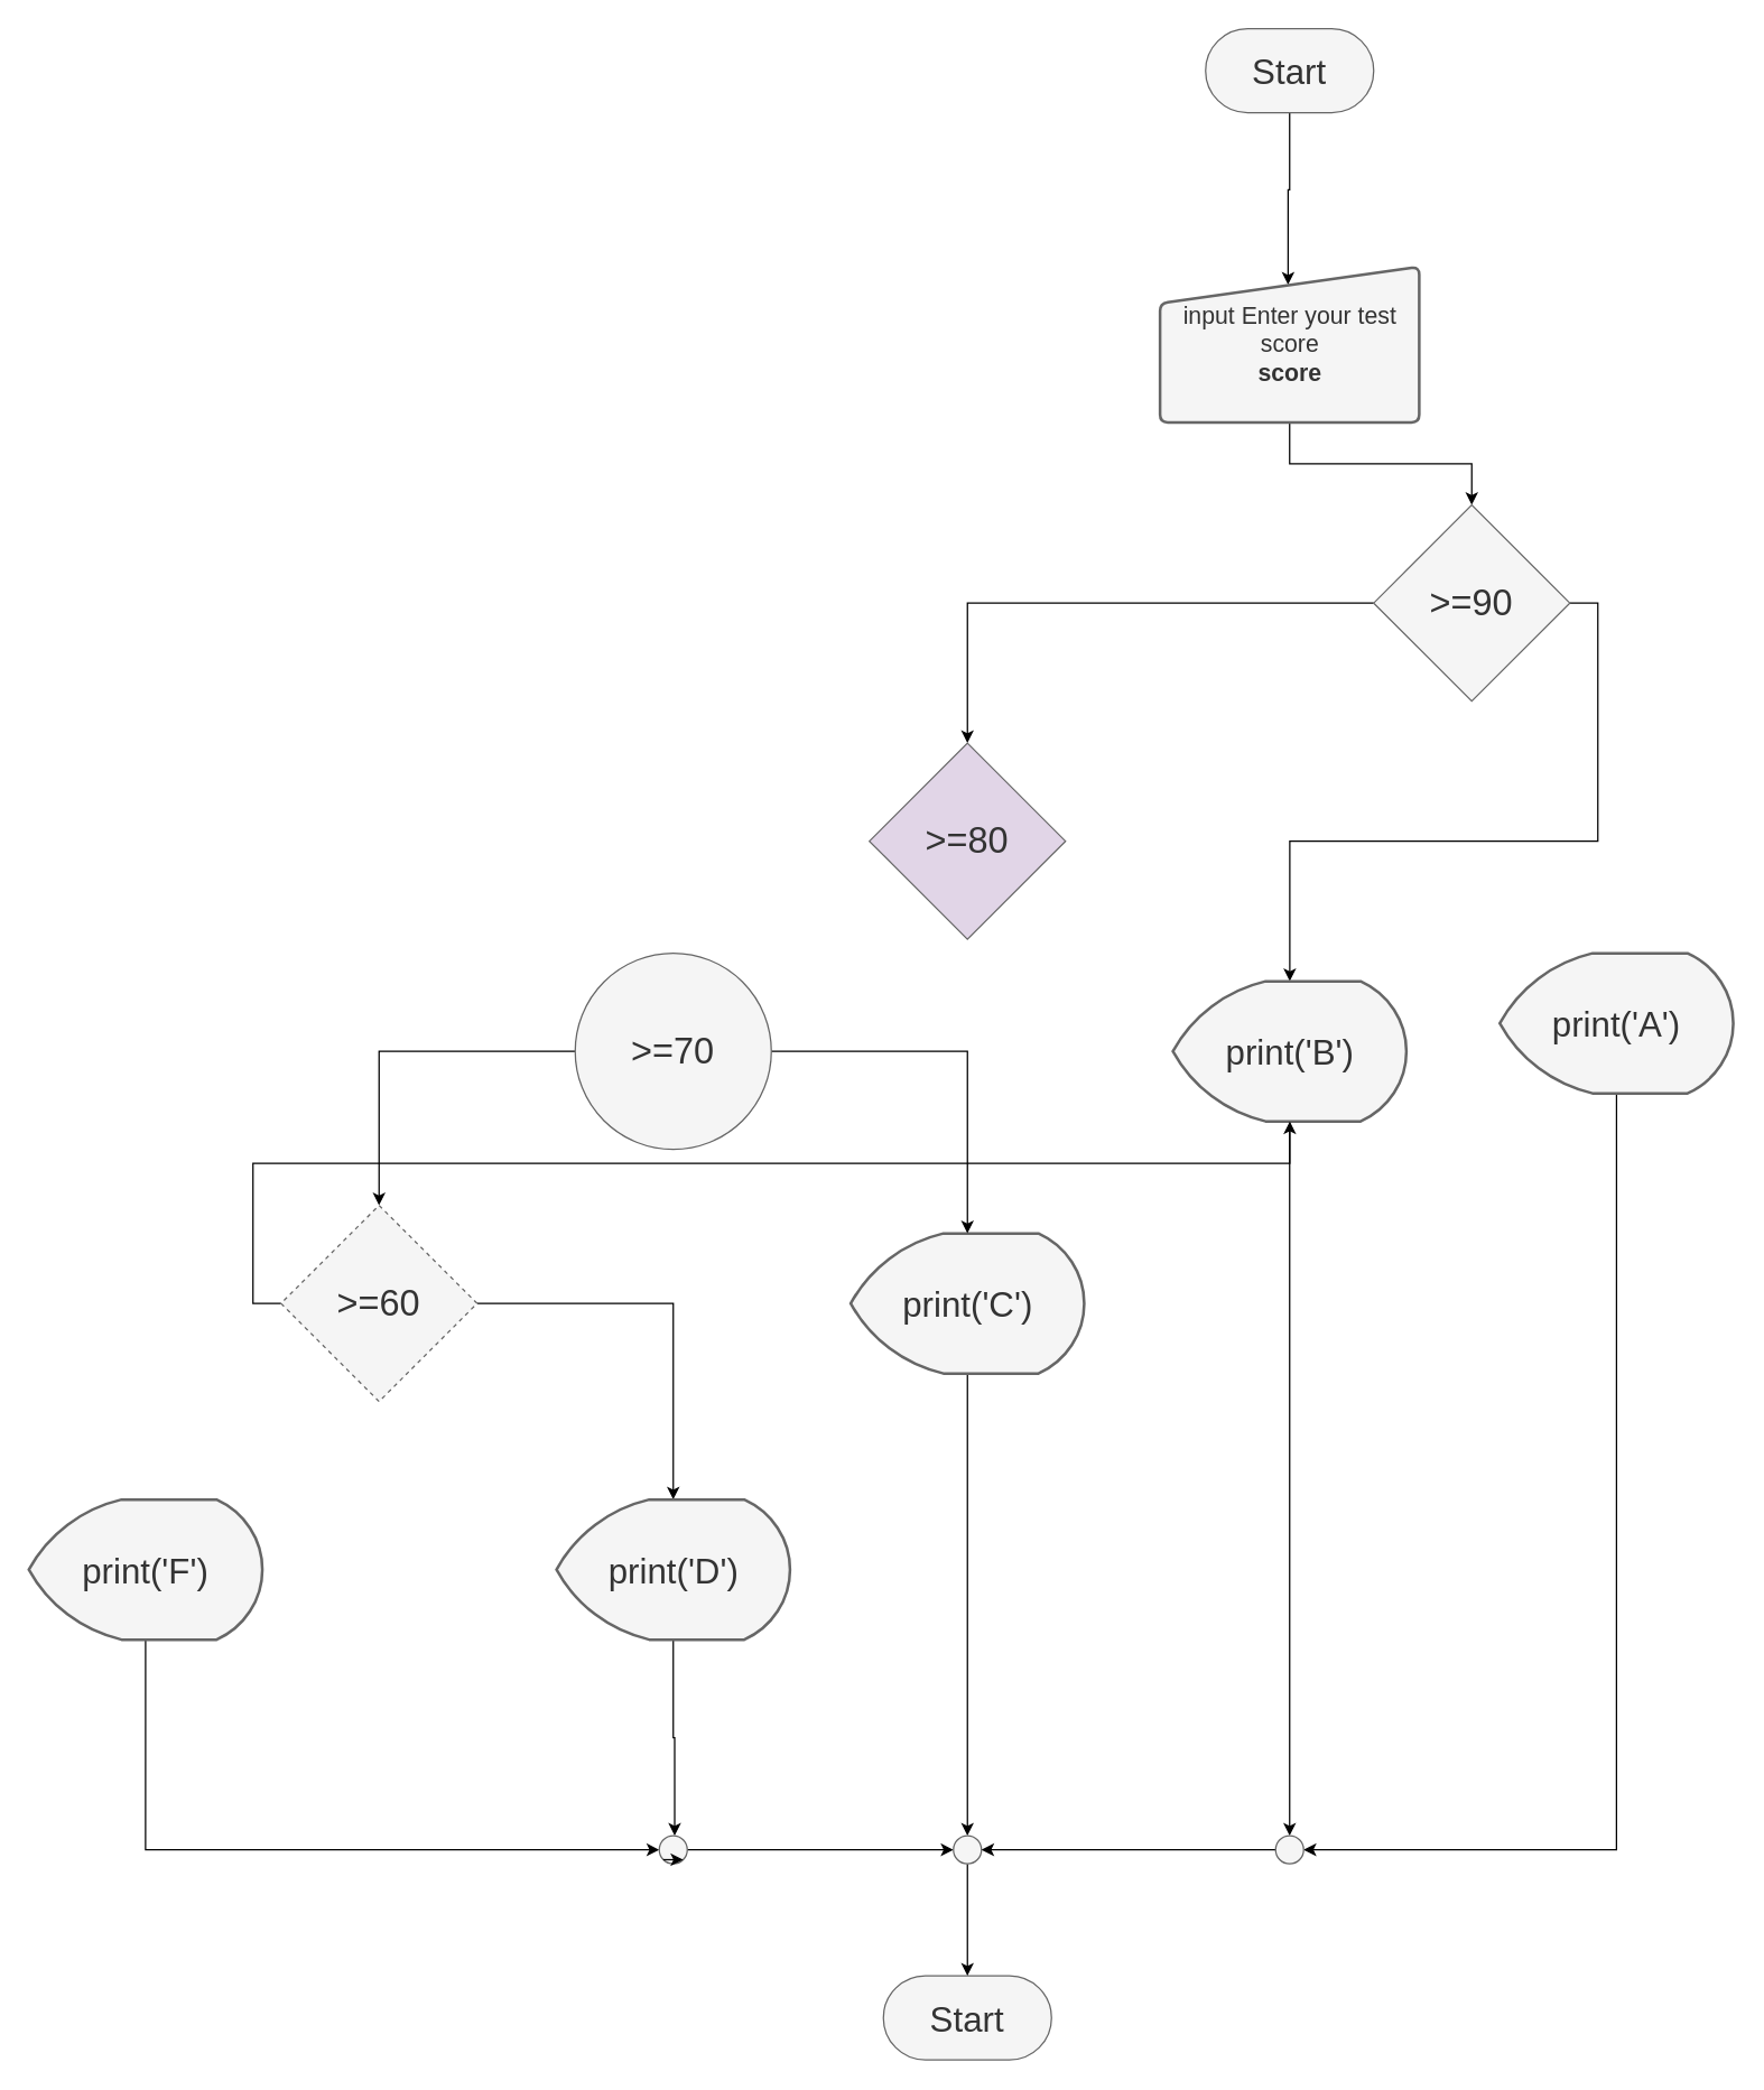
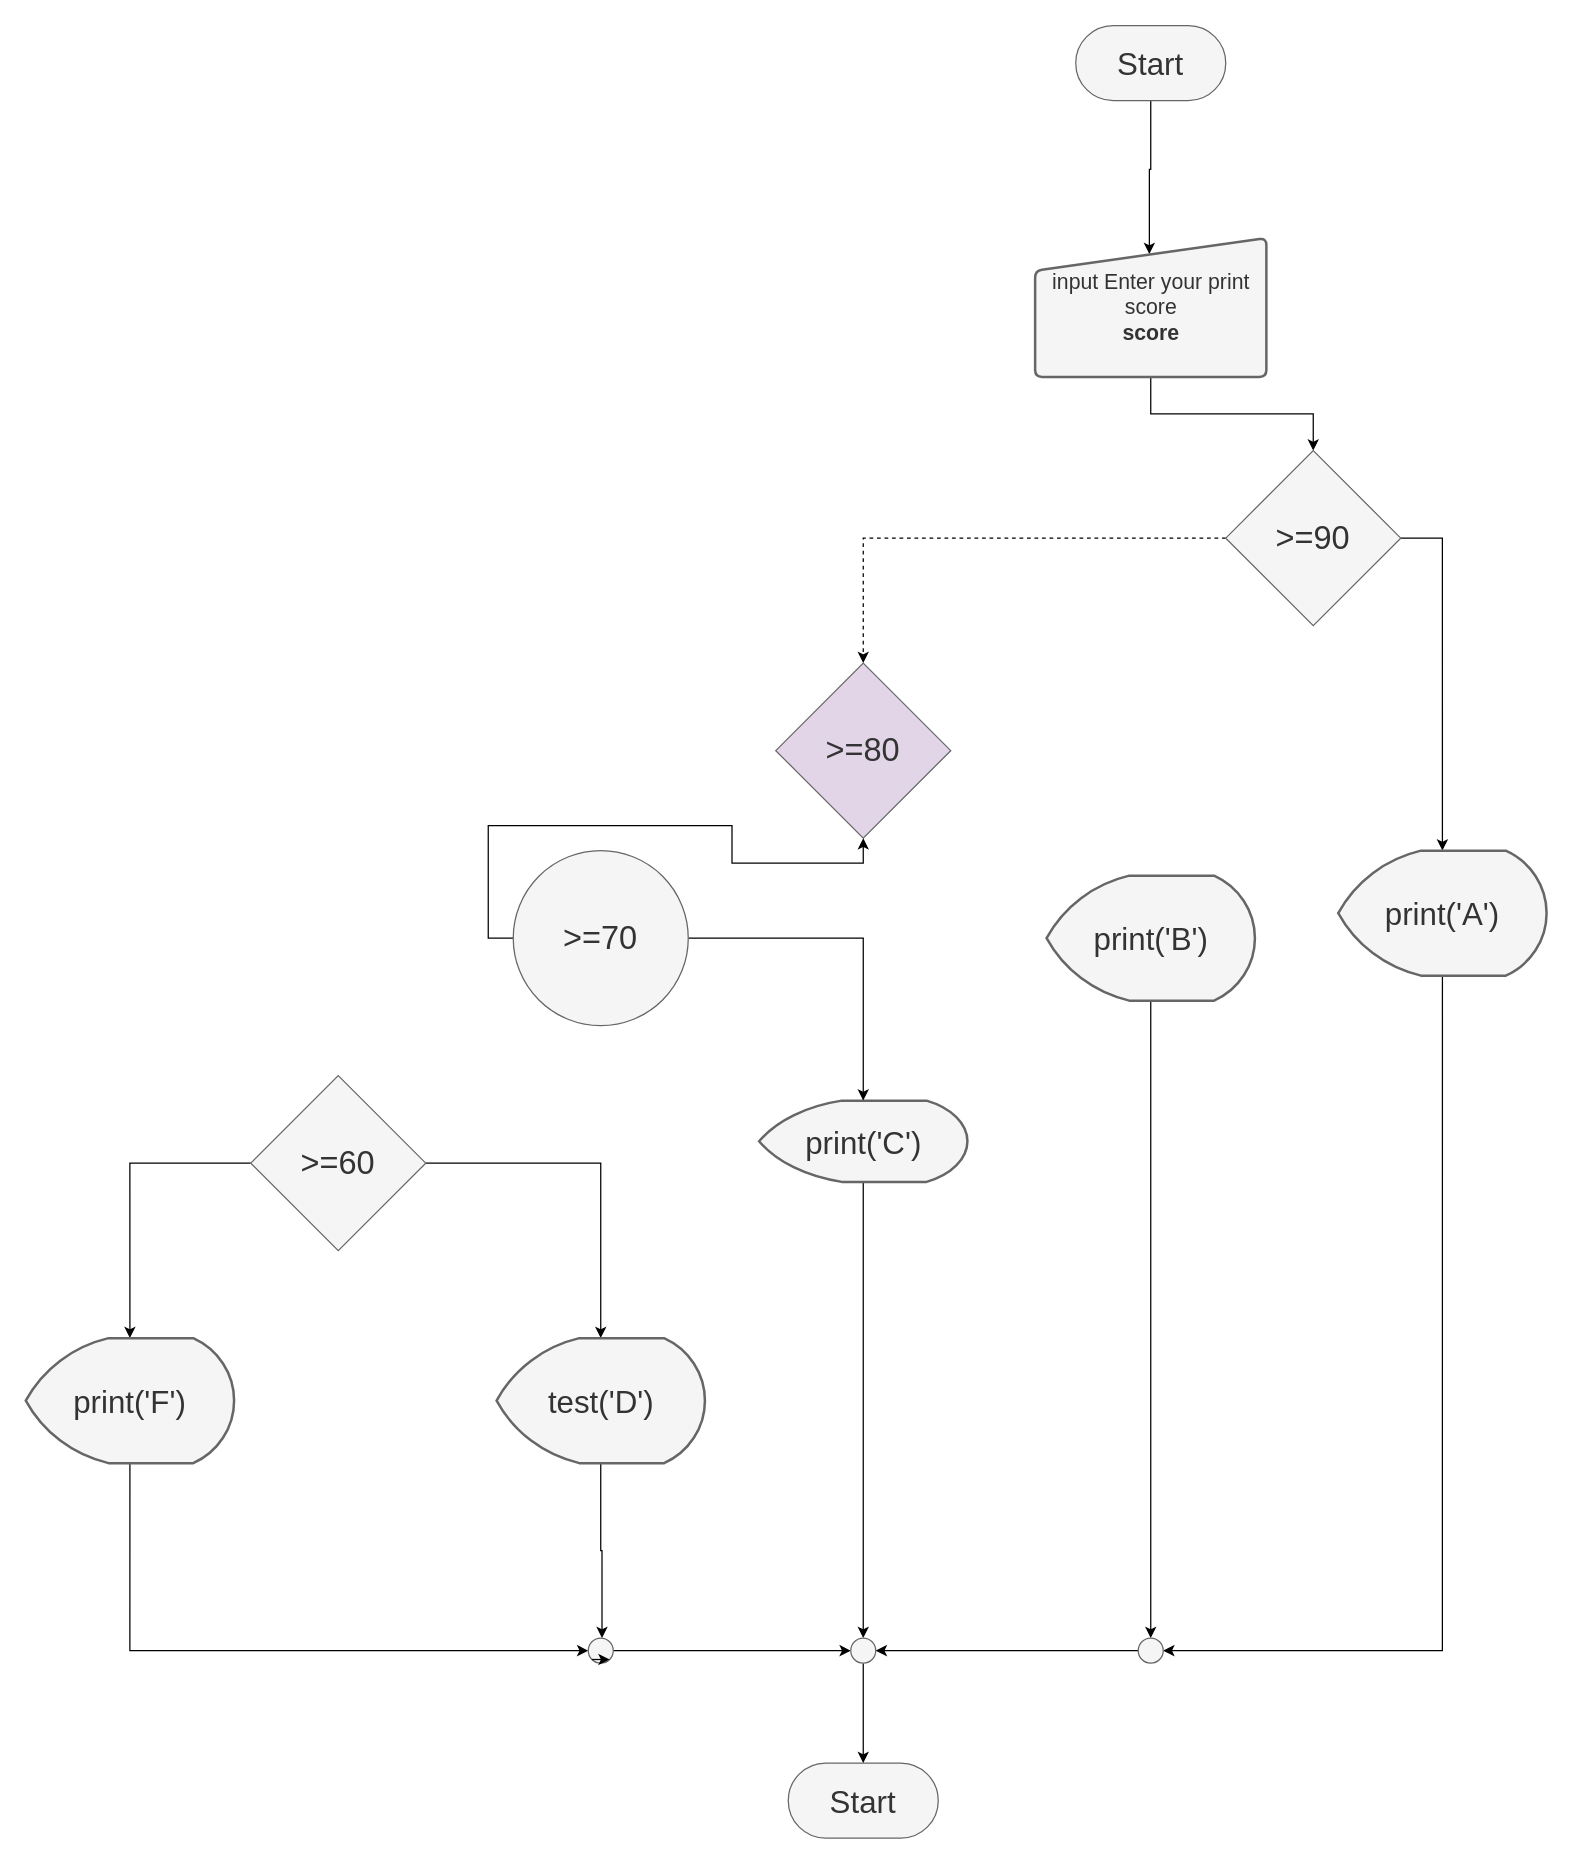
  <mxCell id="0" />
  <mxCell id="1" parent="0" />
  <mxCell id="2" style="edgeStyle=orthogonalEdgeStyle;rounded=0;orthogonalLoop=1;jettySize=auto;html=1;exitX=0.5;exitY=1;exitDx=0;exitDy=0;entryX=0.494;entryY=0.115;entryDx=0;entryDy=0;entryPerimeter=0;" edge="1" parent="1" source="3" target="5"><mxGeometry relative="1" as="geometry"><mxPoint x="920" y="200" as="targetPoint" /></mxGeometry></mxCell>
  <mxCell id="3" value="&lt;font style=&quot;font-size: 25px&quot;&gt;Start&lt;/font&gt;" style="rounded=1;whiteSpace=wrap;html=1;arcSize=50;fillColor=#f5f5f5;strokeColor=#666666;fontColor=#333333;" parent="1" vertex="1"><mxGeometry x="860" y="20" width="120" height="60" as="geometry" /></mxCell>
  <mxCell id="4" style="edgeStyle=orthogonalEdgeStyle;rounded=0;orthogonalLoop=1;jettySize=auto;html=1;exitX=0.5;exitY=1;exitDx=0;exitDy=0;entryX=0.5;entryY=0;entryDx=0;entryDy=0;" edge="1" parent="1" source="5" target="8"><mxGeometry relative="1" as="geometry" /></mxCell>
- <mxCell id="5" value="&lt;font style=&quot;font-size: 17px&quot;&gt;input Enter your test score&lt;br&gt;&lt;b&gt;score&lt;/b&gt;&lt;/font&gt;" style="html=1;strokeWidth=2;shape=manualInput;whiteSpace=wrap;rounded=1;size=26;arcSize=11;fillColor=#f5f5f5;strokeColor=#666666;fontColor=#333333;" parent="1" vertex="1"><mxGeometry x="827.5" y="190" width="185" height="111" as="geometry" /></mxCell>
- <mxCell id="6" style="edgeStyle=orthogonalEdgeStyle;rounded=0;orthogonalLoop=1;jettySize=auto;html=1;exitX=0;exitY=0.5;exitDx=0;exitDy=0;entryX=0.5;entryY=0;entryDx=0;entryDy=0;" edge="1" parent="1" source="8" target="9"><mxGeometry relative="1" as="geometry"><mxPoint x="720" y="430" as="targetPoint" /></mxGeometry></mxCell>
- <mxCell id="7" style="edgeStyle=orthogonalEdgeStyle;rounded=0;orthogonalLoop=1;jettySize=auto;html=1;exitX=1;exitY=0.5;exitDx=0;exitDy=0;" edge="1" parent="1" source="8" target="15"><mxGeometry relative="1" as="geometry"><mxPoint x="1080" y="430" as="targetPoint" /></mxGeometry></mxCell>
+ <mxCell id="5" value="&lt;font style=&quot;font-size: 17px&quot;&gt;input Enter your print score&lt;br&gt;&lt;b&gt;score&lt;/b&gt;&lt;/font&gt;" style="html=1;strokeWidth=2;shape=manualInput;whiteSpace=wrap;rounded=1;size=26;arcSize=11;fillColor=#f5f5f5;strokeColor=#666666;fontColor=#333333;" parent="1" vertex="1"><mxGeometry x="827.5" y="190" width="185" height="111" as="geometry" /></mxCell>
+ <mxCell id="6" style="edgeStyle=orthogonalEdgeStyle;rounded=0;orthogonalLoop=1;jettySize=auto;html=1;exitX=0;exitY=0.5;exitDx=0;exitDy=0;entryX=0.5;entryY=0;entryDx=0;entryDy=0;dashed=1;" edge="1" parent="1" source="8" target="9"><mxGeometry relative="1" as="geometry"><mxPoint x="720" y="430" as="targetPoint" /></mxGeometry></mxCell>
+ <mxCell id="7" style="edgeStyle=orthogonalEdgeStyle;rounded=0;orthogonalLoop=1;jettySize=auto;html=1;exitX=1;exitY=0.5;exitDx=0;exitDy=0;entryX=0.5;entryY=0;entryDx=0;entryDy=0;entryPerimeter=0;" edge="1" parent="1" source="8" target="11"><mxGeometry relative="1" as="geometry"><mxPoint x="1080" y="430" as="targetPoint" /></mxGeometry></mxCell>
  <mxCell id="8" value="&lt;font style=&quot;font-size: 26px&quot;&gt;&amp;gt;=90&lt;/font&gt;" style="rhombus;whiteSpace=wrap;html=1;fillColor=#f5f5f5;strokeColor=#666666;fontColor=#333333;" parent="1" vertex="1"><mxGeometry x="980" y="360" width="140" height="140" as="geometry" /></mxCell>
  <mxCell id="9" value="&lt;font style=&quot;font-size: 26px&quot;&gt;&amp;gt;=80&lt;/font&gt;" style="rhombus;whiteSpace=wrap;html=1;fillColor=#e1d5e7;strokeColor=#666666;fontColor=#333333;" vertex="1" parent="1"><mxGeometry x="620" y="530" width="140" height="140" as="geometry" /></mxCell>
  <mxCell id="10" style="edgeStyle=orthogonalEdgeStyle;rounded=0;orthogonalLoop=1;jettySize=auto;html=1;exitX=0.5;exitY=1;exitDx=0;exitDy=0;exitPerimeter=0;entryX=1;entryY=0.5;entryDx=0;entryDy=0;entryPerimeter=0;" edge="1" parent="1" source="11" target="33"><mxGeometry relative="1" as="geometry"><mxPoint x="1154" y="1320" as="targetPoint" /></mxGeometry></mxCell>
  <mxCell id="11" value="&lt;font style=&quot;font-size: 25px&quot;&gt;print('A')&lt;/font&gt;" style="strokeWidth=2;html=1;shape=mxgraph.flowchart.display;whiteSpace=wrap;fillColor=#f5f5f5;strokeColor=#666666;fontColor=#333333;" vertex="1" parent="1"><mxGeometry x="1070" y="680" width="166.67" height="100" as="geometry" /></mxCell>
  <mxCell id="12" style="edgeStyle=orthogonalEdgeStyle;rounded=0;orthogonalLoop=1;jettySize=auto;html=1;exitX=0.5;exitY=1;exitDx=0;exitDy=0;exitPerimeter=0;entryX=0.5;entryY=0;entryDx=0;entryDy=0;entryPerimeter=0;" edge="1" parent="1" source="13" target="31"><mxGeometry relative="1" as="geometry"><mxPoint x="690" y="1290" as="targetPoint" /></mxGeometry></mxCell>
- <mxCell id="13" value="&lt;font style=&quot;font-size: 25px&quot;&gt;print('C')&lt;/font&gt;" style="strokeWidth=2;html=1;shape=mxgraph.flowchart.display;whiteSpace=wrap;fillColor=#f5f5f5;strokeColor=#666666;fontColor=#333333;" vertex="1" parent="1"><mxGeometry x="606.67" y="880" width="166.67" height="100" as="geometry" /></mxCell>
+ <mxCell id="13" value="&lt;font style=&quot;font-size: 25px&quot;&gt;print('C')&lt;/font&gt;" style="strokeWidth=2;html=1;shape=mxgraph.flowchart.display;whiteSpace=wrap;fillColor=#f5f5f5;strokeColor=#666666;fontColor=#333333;" vertex="1" parent="1"><mxGeometry x="606.67" y="880" width="166.67" height="65" as="geometry" /></mxCell>
  <mxCell id="14" style="edgeStyle=orthogonalEdgeStyle;rounded=0;orthogonalLoop=1;jettySize=auto;html=1;exitX=0.5;exitY=1;exitDx=0;exitDy=0;exitPerimeter=0;entryX=0.5;entryY=0;entryDx=0;entryDy=0;entryPerimeter=0;" edge="1" parent="1" source="15" target="33"><mxGeometry relative="1" as="geometry"><mxPoint x="920" y="1280" as="targetPoint" /></mxGeometry></mxCell>
  <mxCell id="15" value="&lt;font style=&quot;font-size: 25px&quot;&gt;print('B')&lt;/font&gt;" style="strokeWidth=2;html=1;shape=mxgraph.flowchart.display;whiteSpace=wrap;fillColor=#f5f5f5;strokeColor=#666666;fontColor=#333333;" vertex="1" parent="1"><mxGeometry x="836.66" y="700" width="166.67" height="100" as="geometry" /></mxCell>
  <mxCell id="16" style="edgeStyle=orthogonalEdgeStyle;rounded=0;orthogonalLoop=1;jettySize=auto;html=1;exitX=1;exitY=0.5;exitDx=0;exitDy=0;entryX=0.5;entryY=0;entryDx=0;entryDy=0;entryPerimeter=0;" edge="1" parent="1" source="18" target="13"><mxGeometry relative="1" as="geometry"><mxPoint x="650" y="750" as="targetPoint" /></mxGeometry></mxCell>
- <mxCell id="17" style="edgeStyle=orthogonalEdgeStyle;rounded=0;orthogonalLoop=1;jettySize=auto;html=1;exitX=0;exitY=0.5;exitDx=0;exitDy=0;entryX=0.5;entryY=0;entryDx=0;entryDy=0;" edge="1" parent="1" source="18" target="21"><mxGeometry relative="1" as="geometry"><mxPoint x="260" y="750" as="targetPoint" /></mxGeometry></mxCell>
+ <mxCell id="17" style="edgeStyle=orthogonalEdgeStyle;rounded=0;orthogonalLoop=1;jettySize=auto;html=1;exitX=0;exitY=0.5;exitDx=0;exitDy=0;" edge="1" parent="1" source="18" target="9"><mxGeometry relative="1" as="geometry"><mxPoint x="260" y="750" as="targetPoint" /></mxGeometry></mxCell>
  <mxCell id="18" value="&lt;font style=&quot;font-size: 26px&quot;&gt;&amp;gt;=70&lt;/font&gt;" style="ellipse;whiteSpace=wrap;html=1;fillColor=#f5f5f5;strokeColor=#666666;fontColor=#333333;" vertex="1" parent="1"><mxGeometry x="410" y="680" width="140" height="140" as="geometry" /></mxCell>
  <mxCell id="19" style="edgeStyle=orthogonalEdgeStyle;rounded=0;orthogonalLoop=1;jettySize=auto;html=1;exitX=1;exitY=0.5;exitDx=0;exitDy=0;entryX=0.5;entryY=0;entryDx=0;entryDy=0;entryPerimeter=0;" edge="1" parent="1" source="21" target="23"><mxGeometry relative="1" as="geometry"><mxPoint y="930" as="targetPoint" x="480" /></mxGeometry></mxCell>
- <mxCell id="20" style="edgeStyle=orthogonalEdgeStyle;rounded=0;orthogonalLoop=1;jettySize=auto;html=1;exitX=0;exitY=0.5;exitDx=0;exitDy=0;" edge="1" parent="1" source="21" target="15"><mxGeometry relative="1" as="geometry"><mxPoint x="90" y="930" as="targetPoint" /></mxGeometry></mxCell>
- <mxCell id="21" value="&lt;font style=&quot;font-size: 26px&quot;&gt;&amp;gt;=60&lt;/font&gt;" style="rhombus;whiteSpace=wrap;html=1;fillColor=#f5f5f5;strokeColor=#666666;fontColor=#333333;dashed=1;" vertex="1" parent="1"><mxGeometry x="200" y="860" width="140" height="140" as="geometry" /></mxCell>
+ <mxCell id="20" style="edgeStyle=orthogonalEdgeStyle;rounded=0;orthogonalLoop=1;jettySize=auto;html=1;exitX=0;exitY=0.5;exitDx=0;exitDy=0;entryX=0.5;entryY=0;entryDx=0;entryDy=0;entryPerimeter=0;" edge="1" parent="1" source="21" target="25"><mxGeometry relative="1" as="geometry"><mxPoint x="90" y="930" as="targetPoint" /></mxGeometry></mxCell>
+ <mxCell id="21" value="&lt;font style=&quot;font-size: 26px&quot;&gt;&amp;gt;=60&lt;/font&gt;" style="rhombus;whiteSpace=wrap;html=1;fillColor=#f5f5f5;strokeColor=#666666;fontColor=#333333;" vertex="1" parent="1"><mxGeometry x="200" y="860" width="140" height="140" as="geometry" /></mxCell>
  <mxCell id="22" style="edgeStyle=orthogonalEdgeStyle;rounded=0;orthogonalLoop=1;jettySize=auto;html=1;exitX=0.5;exitY=1;exitDx=0;exitDy=0;exitPerimeter=0;entryX=0.55;entryY=0;entryDx=0;entryDy=0;entryPerimeter=0;" edge="1" parent="1" source="23" target="28"><mxGeometry relative="1" as="geometry"><mxPoint x="481" y="1290" as="targetPoint" /></mxGeometry></mxCell>
- <mxCell id="23" value="&lt;font style=&quot;font-size: 25px&quot;&gt;print('D')&lt;/font&gt;" style="strokeWidth=2;html=1;shape=mxgraph.flowchart.display;whiteSpace=wrap;fillColor=#f5f5f5;strokeColor=#666666;fontColor=#333333;" vertex="1" parent="1"><mxGeometry x="396.67" y="1070" width="166.67" height="100" as="geometry" /></mxCell>
+ <mxCell id="23" value="&lt;font style=&quot;font-size: 25px&quot;&gt;test('D')&lt;/font&gt;" style="strokeWidth=2;html=1;shape=mxgraph.flowchart.display;whiteSpace=wrap;fillColor=#f5f5f5;strokeColor=#666666;fontColor=#333333;" vertex="1" parent="1"><mxGeometry x="396.67" y="1070" width="166.67" height="100" as="geometry" /></mxCell>
  <mxCell id="24" style="edgeStyle=orthogonalEdgeStyle;rounded=0;orthogonalLoop=1;jettySize=auto;html=1;exitX=0.5;exitY=1;exitDx=0;exitDy=0;exitPerimeter=0;entryX=0;entryY=0.5;entryDx=0;entryDy=0;entryPerimeter=0;" edge="1" parent="1" source="25" target="28"><mxGeometry relative="1" as="geometry"><mxPoint x="104" y="1330" as="targetPoint" /></mxGeometry></mxCell>
  <mxCell id="25" value="&lt;font style=&quot;font-size: 25px&quot;&gt;print('F')&lt;/font&gt;" style="strokeWidth=2;html=1;shape=mxgraph.flowchart.display;whiteSpace=wrap;fillColor=#f5f5f5;strokeColor=#666666;fontColor=#333333;" vertex="1" parent="1"><mxGeometry x="20" y="1070" width="166.67" height="100" as="geometry" /></mxCell>
  <mxCell id="26" value="&lt;font style=&quot;font-size: 25px&quot;&gt;Start&lt;/font&gt;" style="rounded=1;whiteSpace=wrap;html=1;arcSize=50;fillColor=#f5f5f5;strokeColor=#666666;fontColor=#333333;" vertex="1" parent="1"><mxGeometry x="630" y="1410" width="120" height="60" as="geometry" /></mxCell>
  <mxCell id="27" style="edgeStyle=orthogonalEdgeStyle;rounded=0;orthogonalLoop=1;jettySize=auto;html=1;exitX=1;exitY=0.5;exitDx=0;exitDy=0;exitPerimeter=0;entryX=0;entryY=0.5;entryDx=0;entryDy=0;entryPerimeter=0;" edge="1" parent="1" source="28" target="31"><mxGeometry relative="1" as="geometry" /></mxCell>
  <mxCell id="28" value="" style="verticalLabelPosition=bottom;verticalAlign=top;html=1;shape=mxgraph.flowchart.on-page_reference;fillColor=#f5f5f5;strokeColor=#666666;fontColor=#333333;" vertex="1" parent="1"><mxGeometry x="470.01" y="1310" width="20" height="20" as="geometry" /></mxCell>
  <mxCell id="29" style="edgeStyle=orthogonalEdgeStyle;rounded=0;orthogonalLoop=1;jettySize=auto;html=1;exitX=0.145;exitY=0.855;exitDx=0;exitDy=0;exitPerimeter=0;entryX=0.855;entryY=0.855;entryDx=0;entryDy=0;entryPerimeter=0;" edge="1" parent="1" source="28" target="28"><mxGeometry relative="1" as="geometry" /></mxCell>
  <mxCell id="30" style="edgeStyle=orthogonalEdgeStyle;rounded=0;orthogonalLoop=1;jettySize=auto;html=1;exitX=0.5;exitY=1;exitDx=0;exitDy=0;exitPerimeter=0;entryX=0.5;entryY=0;entryDx=0;entryDy=0;" edge="1" parent="1" source="31" target="26"><mxGeometry relative="1" as="geometry" /></mxCell>
  <mxCell id="31" value="" style="verticalLabelPosition=bottom;verticalAlign=top;html=1;shape=mxgraph.flowchart.on-page_reference;fillColor=#f5f5f5;strokeColor=#666666;fontColor=#333333;" vertex="1" parent="1"><mxGeometry x="680" y="1310" width="20" height="20" as="geometry" /></mxCell>
  <mxCell id="32" style="edgeStyle=orthogonalEdgeStyle;rounded=0;orthogonalLoop=1;jettySize=auto;html=1;exitX=0;exitY=0.5;exitDx=0;exitDy=0;exitPerimeter=0;entryX=1;entryY=0.5;entryDx=0;entryDy=0;entryPerimeter=0;" edge="1" parent="1" source="33" target="31"><mxGeometry relative="1" as="geometry" /></mxCell>
  <mxCell id="33" value="" style="verticalLabelPosition=bottom;verticalAlign=top;html=1;shape=mxgraph.flowchart.on-page_reference;fillColor=#f5f5f5;strokeColor=#666666;fontColor=#333333;" vertex="1" parent="1"><mxGeometry x="910" y="1310" width="20" height="20" as="geometry" /></mxCell>
